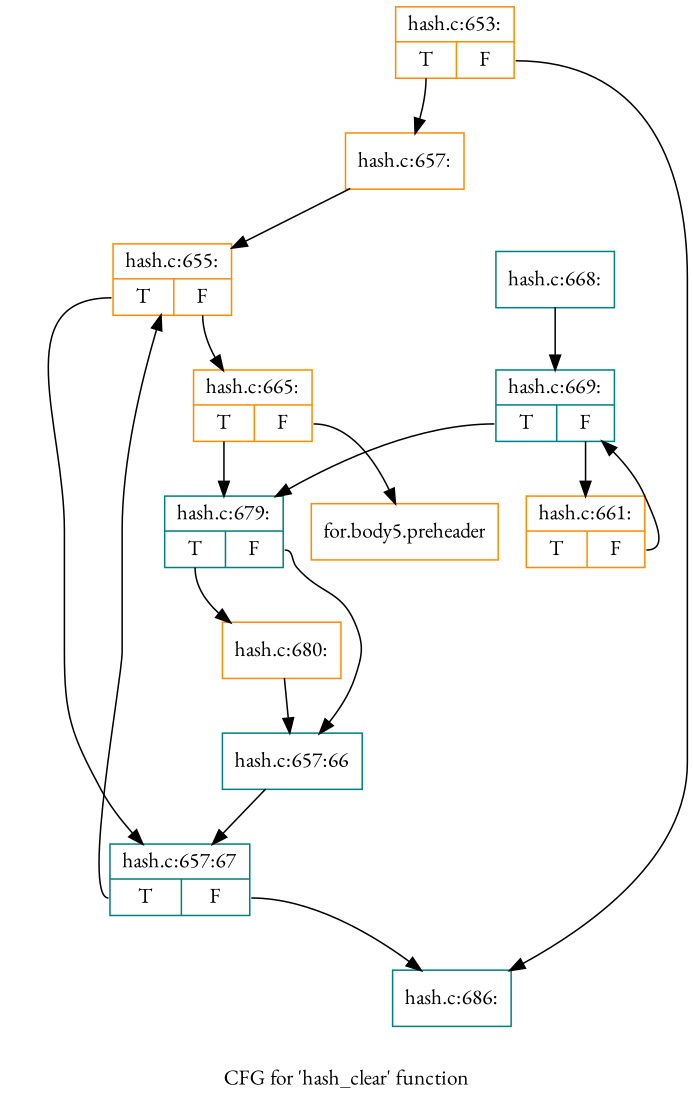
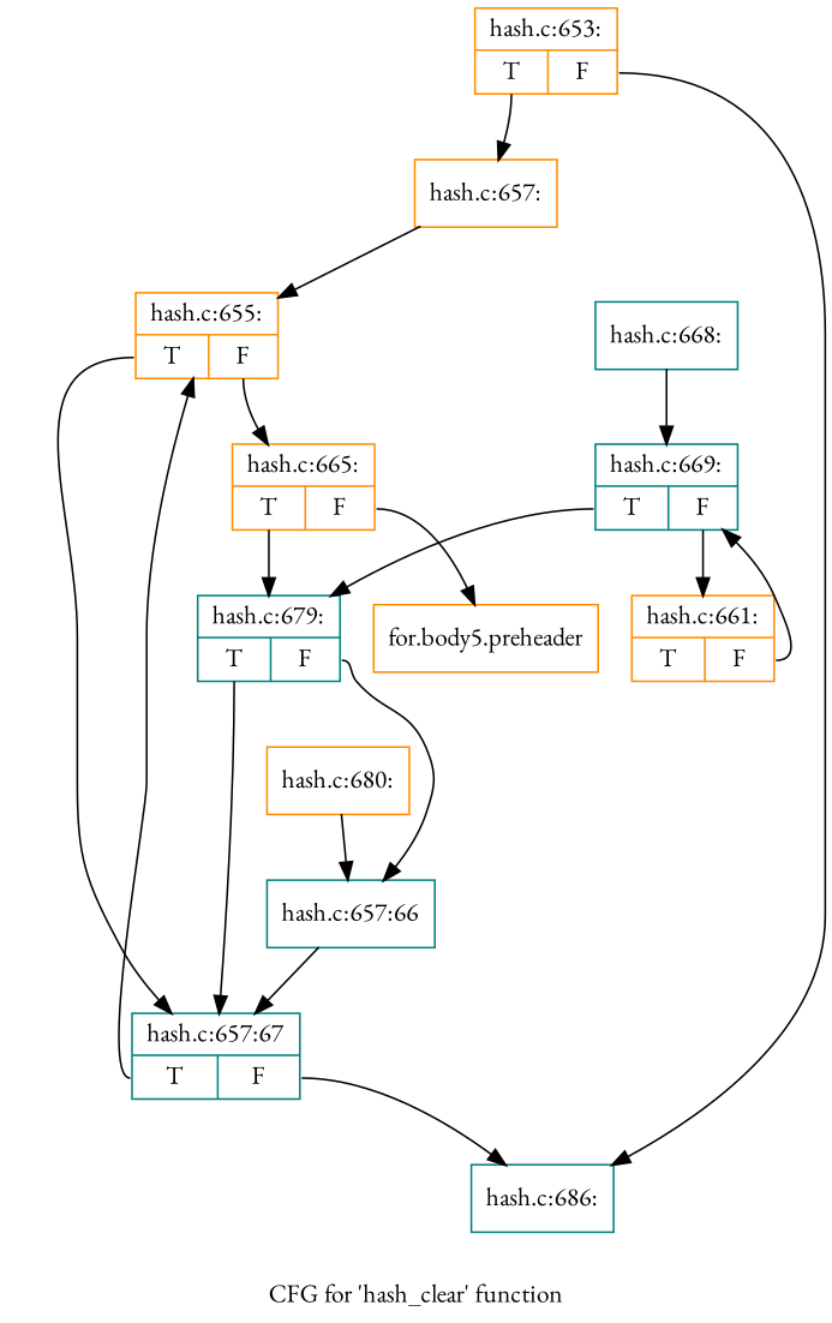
  digraph {
    fontname="EB Garamond"
    label="CFG for 'hash_clear' function"
    node [color=darkorange fontname="EB Garamond" shape=record]
    edge [fontname="EB Garamond" tailport=s0]
    n1 [label="{hash.c:653:|{<s0>T|<s1>F}}"]
    n2 [label="{hash.c:657:}"]
    n3 [color=teal label="{hash.c:686:}"]
    n4 [label="{hash.c:655:|{<s0>T|<s1>F}}"]
    n5 [color=teal label="{hash.c:657:67|{<s0>T|<s1>F}}"]
    n6 [label="{hash.c:665:|{<s0>T|<s1>F}}"]
    n7 [color=teal label="{hash.c:679:|{<s0>T|<s1>F}}"]
    n8 [label="{for.body5.preheader}"]
    n9 [label="{hash.c:680:}"]
    n10 [color=teal label="{hash.c:657:66}"]
    n11 [label="{hash.c:661:|{<s0>T|<s1>F}}"]
    n12 [color=teal label="{hash.c:669:|{<s0>T|<s1>F}}"]
    n13 [color=teal label="{hash.c:668:}"]
    n1 -> n2
    n1 -> n3 [tailport=s1]
    n2 -> n4
    n4 -> n5
    n4 -> n6 [tailport=s1]
    n5 -> n3 [tailport=s1]
    n5 -> n4
    n6 -> n7
    n6 -> n8 [tailport=s1]
-   n7 -> n9
+   n7 -> n5
    n7 -> n10 [tailport=s1]
    n9 -> n10
    n10 -> n5
    n11 -> n12 [tailport=s1]
    n12 -> n7
    n12 -> n11 [tailport=s1]
    n13 -> n12
  }
